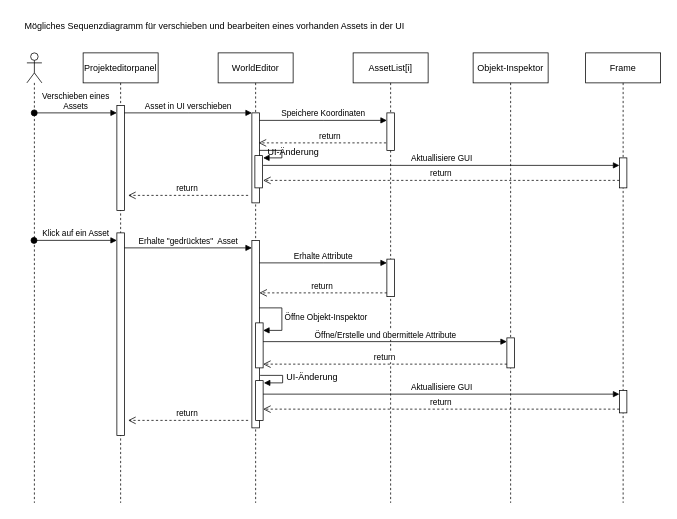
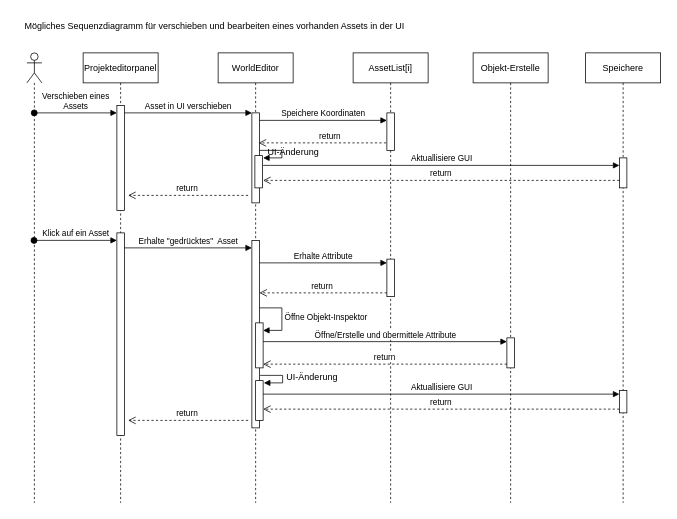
  <mxCell id="0" />
  <mxCell id="1" parent="0" />
  <mxCell id="2" value="Projekteditorpanel" style="shape=umlLifeline;perimeter=lifelinePerimeter;whiteSpace=wrap;html=1;container=0;dropTarget=0;collapsible=0;recursiveResize=0;outlineConnect=0;portConstraint=eastwest;newEdgeStyle={&quot;edgeStyle&quot;:&quot;elbowEdgeStyle&quot;,&quot;elbow&quot;:&quot;vertical&quot;,&quot;curved&quot;:0,&quot;rounded&quot;:0};" parent="1" vertex="1"><mxGeometry x="110" y="70" width="100" height="600" as="geometry" /></mxCell>
  <mxCell id="3" value="" style="html=1;points=[];perimeter=orthogonalPerimeter;outlineConnect=0;targetShapes=umlLifeline;portConstraint=eastwest;newEdgeStyle={&quot;edgeStyle&quot;:&quot;elbowEdgeStyle&quot;,&quot;elbow&quot;:&quot;vertical&quot;,&quot;curved&quot;:0,&quot;rounded&quot;:0};" parent="2" vertex="1"><mxGeometry x="45" y="70" width="10" height="140" as="geometry" /></mxCell>
  <mxCell id="4" value="" style="html=1;points=[];perimeter=orthogonalPerimeter;outlineConnect=0;targetShapes=umlLifeline;portConstraint=eastwest;newEdgeStyle={&quot;edgeStyle&quot;:&quot;elbowEdgeStyle&quot;,&quot;elbow&quot;:&quot;vertical&quot;,&quot;curved&quot;:0,&quot;rounded&quot;:0};" parent="2" vertex="1"><mxGeometry x="45" y="240" width="10" height="270" as="geometry" /></mxCell>
  <mxCell id="5" value="WorldEditor" style="shape=umlLifeline;perimeter=lifelinePerimeter;whiteSpace=wrap;html=1;container=0;dropTarget=0;collapsible=0;recursiveResize=0;outlineConnect=0;portConstraint=eastwest;newEdgeStyle={&quot;edgeStyle&quot;:&quot;elbowEdgeStyle&quot;,&quot;elbow&quot;:&quot;vertical&quot;,&quot;curved&quot;:0,&quot;rounded&quot;:0};" parent="1" vertex="1"><mxGeometry x="290" y="70" width="100" height="600" as="geometry" /></mxCell>
  <mxCell id="6" value="" style="html=1;points=[];perimeter=orthogonalPerimeter;outlineConnect=0;targetShapes=umlLifeline;portConstraint=eastwest;newEdgeStyle={&quot;edgeStyle&quot;:&quot;elbowEdgeStyle&quot;,&quot;elbow&quot;:&quot;vertical&quot;,&quot;curved&quot;:0,&quot;rounded&quot;:0};" parent="5" vertex="1"><mxGeometry x="45" y="80" width="10" height="120" as="geometry" /></mxCell>
  <mxCell id="7" value="" style="html=1;points=[[0,0,0,0,5],[0,1,0,0,-5],[1,0,0,0,5],[1,1,0,0,-5]];perimeter=orthogonalPerimeter;outlineConnect=0;targetShapes=umlLifeline;portConstraint=eastwest;newEdgeStyle={&quot;curved&quot;:0,&quot;rounded&quot;:0};" parent="5" vertex="1"><mxGeometry x="49" y="137" width="10" height="43" as="geometry" /></mxCell>
  <mxCell id="8" value="" style="html=1;align=left;spacingLeft=2;endArrow=block;rounded=0;edgeStyle=orthogonalEdgeStyle;curved=0;rounded=0;" parent="5" edge="1"><mxGeometry relative="1" as="geometry"><mxPoint x="55" y="129.99" as="sourcePoint" /><Array as="points"><mxPoint x="85" y="130" /><mxPoint x="85" y="140" /><mxPoint x="60" y="140" /></Array><mxPoint x="60" y="140" as="targetPoint" /></mxGeometry></mxCell>
  <mxCell id="9" value="" style="html=1;points=[];perimeter=orthogonalPerimeter;outlineConnect=0;targetShapes=umlLifeline;portConstraint=eastwest;newEdgeStyle={&quot;edgeStyle&quot;:&quot;elbowEdgeStyle&quot;,&quot;elbow&quot;:&quot;vertical&quot;,&quot;curved&quot;:0,&quot;rounded&quot;:0};" parent="5" vertex="1"><mxGeometry x="45" y="250" width="10" height="250" as="geometry" /></mxCell>
  <mxCell id="10" value="" style="html=1;points=[[0,0,0,0,5],[0,1,0,0,-5],[1,0,0,0,5],[1,1,0,0,-5]];perimeter=orthogonalPerimeter;outlineConnect=0;targetShapes=umlLifeline;portConstraint=eastwest;newEdgeStyle={&quot;curved&quot;:0,&quot;rounded&quot;:0};" parent="5" vertex="1"><mxGeometry x="50" y="360" width="10" height="60" as="geometry" /></mxCell>
  <mxCell id="11" value="Öffne Objekt-Inspektor" style="html=1;align=left;spacingLeft=2;endArrow=block;rounded=0;edgeStyle=orthogonalEdgeStyle;curved=0;rounded=0;" parent="5" target="10" edge="1"><mxGeometry relative="1" as="geometry"><mxPoint x="55" y="340" as="sourcePoint" /><Array as="points"><mxPoint x="85" y="370" /></Array></mxGeometry></mxCell>
  <mxCell id="12" value="" style="html=1;points=[[0,0,0,0,5],[0,1,0,0,-5],[1,0,0,0,5],[1,1,0,0,-5]];perimeter=orthogonalPerimeter;outlineConnect=0;targetShapes=umlLifeline;portConstraint=eastwest;newEdgeStyle={&quot;curved&quot;:0,&quot;rounded&quot;:0};" parent="5" vertex="1"><mxGeometry x="50" y="437.01" width="10" height="52.99" as="geometry" /></mxCell>
  <mxCell id="13" value="" style="html=1;align=left;spacingLeft=2;endArrow=block;rounded=0;edgeStyle=orthogonalEdgeStyle;curved=0;rounded=0;" parent="5" edge="1"><mxGeometry relative="1" as="geometry"><mxPoint x="56" y="430" as="sourcePoint" /><Array as="points"><mxPoint x="86" y="430.01" /><mxPoint x="86" y="440.01" /><mxPoint x="61" y="440.01" /></Array><mxPoint x="61" y="440.01" as="targetPoint" /></mxGeometry></mxCell>
  <mxCell id="14" value="Asset in UI verschieben" style="html=1;verticalAlign=bottom;endArrow=block;edgeStyle=elbowEdgeStyle;elbow=vertical;curved=0;rounded=0;" parent="1" source="3" target="6" edge="1"><mxGeometry relative="1" as="geometry"><mxPoint x="265" y="160" as="sourcePoint" /><Array as="points"><mxPoint x="250" y="150" /></Array></mxGeometry></mxCell>
  <mxCell id="15" value="return&amp;nbsp;" style="html=1;verticalAlign=bottom;endArrow=open;dashed=1;endSize=8;edgeStyle=elbowEdgeStyle;elbow=vertical;curved=0;rounded=0;" parent="1" edge="1"><mxGeometry relative="1" as="geometry"><mxPoint x="170" y="260" as="targetPoint" /><Array as="points"><mxPoint x="245" y="260" /></Array><mxPoint x="330" y="260" as="sourcePoint" /></mxGeometry></mxCell>
  <mxCell id="16" value="AssetList[i]" style="shape=umlLifeline;perimeter=lifelinePerimeter;whiteSpace=wrap;html=1;container=0;dropTarget=0;collapsible=0;recursiveResize=0;outlineConnect=0;portConstraint=eastwest;newEdgeStyle={&quot;edgeStyle&quot;:&quot;elbowEdgeStyle&quot;,&quot;elbow&quot;:&quot;vertical&quot;,&quot;curved&quot;:0,&quot;rounded&quot;:0};" parent="1" vertex="1"><mxGeometry x="470" y="70" width="100" height="600" as="geometry" /></mxCell>
  <mxCell id="17" value="" style="html=1;points=[];perimeter=orthogonalPerimeter;outlineConnect=0;targetShapes=umlLifeline;portConstraint=eastwest;newEdgeStyle={&quot;edgeStyle&quot;:&quot;elbowEdgeStyle&quot;,&quot;elbow&quot;:&quot;vertical&quot;,&quot;curved&quot;:0,&quot;rounded&quot;:0};" parent="16" vertex="1"><mxGeometry x="45" y="80" width="10" height="50" as="geometry" /></mxCell>
  <mxCell id="18" value="" style="html=1;points=[];perimeter=orthogonalPerimeter;outlineConnect=0;targetShapes=umlLifeline;portConstraint=eastwest;newEdgeStyle={&quot;edgeStyle&quot;:&quot;elbowEdgeStyle&quot;,&quot;elbow&quot;:&quot;vertical&quot;,&quot;curved&quot;:0,&quot;rounded&quot;:0};" parent="16" vertex="1"><mxGeometry x="45" y="275" width="10" height="50" as="geometry" /></mxCell>
  <mxCell id="19" value="Speichere Koordinaten" style="html=1;verticalAlign=bottom;endArrow=block;edgeStyle=elbowEdgeStyle;elbow=vertical;curved=0;rounded=0;" parent="1" edge="1"><mxGeometry relative="1" as="geometry"><mxPoint x="345" y="160" as="sourcePoint" /><Array as="points"><mxPoint x="430" y="160" /></Array><mxPoint x="515" y="160" as="targetPoint" /></mxGeometry></mxCell>
  <mxCell id="20" value="return" style="html=1;verticalAlign=bottom;endArrow=open;dashed=1;endSize=8;edgeStyle=elbowEdgeStyle;elbow=vertical;curved=0;rounded=0;" parent="1" edge="1"><mxGeometry x="-0.118" relative="1" as="geometry"><mxPoint x="344" y="190" as="targetPoint" /><Array as="points"><mxPoint x="439" y="190" /></Array><mxPoint x="514" y="190" as="sourcePoint" /><mxPoint as="offset" /></mxGeometry></mxCell>
  <mxCell id="21" value="Mögliches Sequenzdiagramm für verschieben und bearbeiten eines vorhanden Assets in der UI" style="text;html=1;align=center;verticalAlign=middle;resizable=0;points=[];autosize=1;strokeColor=none;fillColor=none;" parent="1" vertex="1"><mxGeometry x="20" y="20" width="530" height="30" as="geometry" /></mxCell>
  <mxCell id="22" value="Klick auf ein Asset" style="html=1;verticalAlign=bottom;startArrow=oval;endArrow=block;startSize=8;edgeStyle=elbowEdgeStyle;elbow=vertical;curved=0;rounded=0;" parent="1" source="27" edge="1"><mxGeometry x="-0.001" relative="1" as="geometry"><mxPoint x="90" y="320.1" as="sourcePoint" /><mxPoint x="155" y="320.1" as="targetPoint" /><mxPoint as="offset" /></mxGeometry></mxCell>
  <mxCell id="23" value="Erhalte &quot;gedrücktes&quot;&amp;nbsp; Asset" style="html=1;verticalAlign=bottom;endArrow=block;edgeStyle=elbowEdgeStyle;elbow=vertical;curved=0;rounded=0;" parent="1" edge="1"><mxGeometry relative="1" as="geometry"><mxPoint x="165" y="330" as="sourcePoint" /><Array as="points"><mxPoint x="250" y="330" /></Array><mxPoint x="335" y="330" as="targetPoint" /><mxPoint as="offset" /></mxGeometry></mxCell>
  <mxCell id="24" value="return&amp;nbsp;" style="html=1;verticalAlign=bottom;endArrow=open;dashed=1;endSize=8;edgeStyle=elbowEdgeStyle;elbow=vertical;curved=0;rounded=0;" parent="1" edge="1"><mxGeometry relative="1" as="geometry"><mxPoint x="170" y="560" as="targetPoint" /><Array as="points"><mxPoint x="245" y="560" /></Array><mxPoint x="330" y="560" as="sourcePoint" /></mxGeometry></mxCell>
  <mxCell id="25" value="Erhalte Attribute" style="html=1;verticalAlign=bottom;endArrow=block;edgeStyle=elbowEdgeStyle;elbow=vertical;curved=0;rounded=0;" parent="1" source="9" target="18" edge="1"><mxGeometry relative="1" as="geometry"><mxPoint x="360" y="350" as="sourcePoint" /><Array as="points"><mxPoint x="430" y="350" /></Array><mxPoint x="515" y="355" as="targetPoint" /></mxGeometry></mxCell>
  <mxCell id="26" value="return&amp;nbsp;" style="html=1;verticalAlign=bottom;endArrow=open;dashed=1;endSize=8;edgeStyle=elbowEdgeStyle;elbow=vertical;curved=0;rounded=0;" parent="1" source="18" target="9" edge="1"><mxGeometry relative="1" as="geometry"><mxPoint x="370" y="390" as="targetPoint" /><Array as="points"><mxPoint x="435" y="390" /></Array><mxPoint x="500" y="390" as="sourcePoint" /></mxGeometry></mxCell>
  <mxCell id="27" value="" style="shape=umlLifeline;perimeter=lifelinePerimeter;whiteSpace=wrap;html=1;container=1;dropTarget=0;collapsible=0;recursiveResize=0;outlineConnect=0;portConstraint=eastwest;newEdgeStyle={&quot;curved&quot;:0,&quot;rounded&quot;:0};participant=umlActor;" parent="1" vertex="1"><mxGeometry x="35" y="70" width="20" height="600" as="geometry" /></mxCell>
  <mxCell id="28" value="Verschieben eines &lt;br&gt;Assets" style="html=1;verticalAlign=bottom;startArrow=oval;endArrow=block;startSize=8;edgeStyle=elbowEdgeStyle;elbow=vertical;curved=0;rounded=0;" parent="1" edge="1"><mxGeometry x="0.002" relative="1" as="geometry"><mxPoint x="44.81" y="150.004" as="sourcePoint" /><mxPoint x="155" y="150.004" as="targetPoint" /><mxPoint as="offset" /></mxGeometry></mxCell>
- <mxCell id="29" value="Objekt-Inspektor" style="shape=umlLifeline;perimeter=lifelinePerimeter;whiteSpace=wrap;html=1;container=1;dropTarget=0;collapsible=0;recursiveResize=0;outlineConnect=0;portConstraint=eastwest;newEdgeStyle={&quot;curved&quot;:0,&quot;rounded&quot;:0};" parent="1" vertex="1"><mxGeometry x="630" y="70" width="100" height="600" as="geometry" /></mxCell>
+ <mxCell id="29" value="Objekt-Erstelle" style="shape=umlLifeline;perimeter=lifelinePerimeter;whiteSpace=wrap;html=1;container=1;dropTarget=0;collapsible=0;recursiveResize=0;outlineConnect=0;portConstraint=eastwest;newEdgeStyle={&quot;curved&quot;:0,&quot;rounded&quot;:0};" parent="1" vertex="1"><mxGeometry x="630" y="70" width="100" height="600" as="geometry" /></mxCell>
  <mxCell id="30" value="" style="html=1;points=[[0,0,0,0,5],[0,1,0,0,-5],[1,0,0,0,5],[1,1,0,0,-5]];perimeter=orthogonalPerimeter;outlineConnect=0;targetShapes=umlLifeline;portConstraint=eastwest;newEdgeStyle={&quot;curved&quot;:0,&quot;rounded&quot;:0};" parent="29" vertex="1"><mxGeometry x="45" y="380" width="10" height="40" as="geometry" /></mxCell>
  <mxCell id="31" value="Öffne/Erstelle und übermittele Attribute" style="html=1;verticalAlign=bottom;endArrow=block;curved=0;rounded=0;entryX=0;entryY=0;entryDx=0;entryDy=5;" parent="1" source="10" target="30" edge="1"><mxGeometry relative="1" as="geometry"><mxPoint x="605" y="455" as="sourcePoint" /></mxGeometry></mxCell>
  <mxCell id="32" value="return" style="html=1;verticalAlign=bottom;endArrow=open;dashed=1;endSize=8;curved=0;rounded=0;exitX=0;exitY=1;exitDx=0;exitDy=-5;entryX=1;entryY=1;entryDx=0;entryDy=-5;entryPerimeter=0;" parent="1" source="30" target="10" edge="1"><mxGeometry relative="1" as="geometry"><mxPoint x="605" y="525" as="targetPoint" /></mxGeometry></mxCell>
- <mxCell id="33" value="Frame" style="shape=umlLifeline;perimeter=lifelinePerimeter;whiteSpace=wrap;html=1;container=1;dropTarget=0;collapsible=0;recursiveResize=0;outlineConnect=0;portConstraint=eastwest;newEdgeStyle={&quot;curved&quot;:0,&quot;rounded&quot;:0};" vertex="1" parent="1"><mxGeometry x="780" y="70" width="100" height="600" as="geometry" /></mxCell>
+ <mxCell id="33" value="Speichere" style="shape=umlLifeline;perimeter=lifelinePerimeter;whiteSpace=wrap;html=1;container=1;dropTarget=0;collapsible=0;recursiveResize=0;outlineConnect=0;portConstraint=eastwest;newEdgeStyle={&quot;curved&quot;:0,&quot;rounded&quot;:0};" vertex="1" parent="1"><mxGeometry x="780" y="70" width="100" height="600" as="geometry" /></mxCell>
  <mxCell id="34" value="" style="html=1;points=[[0,0,0,0,5],[0,1,0,0,-5],[1,0,0,0,5],[1,1,0,0,-5]];perimeter=orthogonalPerimeter;outlineConnect=0;targetShapes=umlLifeline;portConstraint=eastwest;newEdgeStyle={&quot;curved&quot;:0,&quot;rounded&quot;:0};" vertex="1" parent="33"><mxGeometry x="45" y="140" width="10" height="40" as="geometry" /></mxCell>
  <mxCell id="35" value="" style="html=1;points=[[0,0,0,0,5],[0,1,0,0,-5],[1,0,0,0,5],[1,1,0,0,-5]];perimeter=orthogonalPerimeter;outlineConnect=0;targetShapes=umlLifeline;portConstraint=eastwest;newEdgeStyle={&quot;curved&quot;:0,&quot;rounded&quot;:0};" vertex="1" parent="33"><mxGeometry x="45" y="450" width="10" height="30" as="geometry" /></mxCell>
  <mxCell id="36" value="return" style="html=1;verticalAlign=bottom;endArrow=open;dashed=1;endSize=8;curved=0;rounded=0;exitX=0;exitY=1;exitDx=0;exitDy=-5;" edge="1" parent="1"><mxGeometry relative="1" as="geometry"><mxPoint x="350" y="240" as="targetPoint" /><mxPoint x="825" y="240" as="sourcePoint" /></mxGeometry></mxCell>
  <mxCell id="37" value="Aktuallisiere GUI" style="html=1;verticalAlign=bottom;endArrow=block;curved=0;rounded=0;" edge="1" target="34" parent="1"><mxGeometry relative="1" as="geometry"><mxPoint x="350" y="220" as="sourcePoint" /><mxPoint x="820" y="220" as="targetPoint" /></mxGeometry></mxCell>
  <mxCell id="38" value="Aktuallisiere GUI" style="html=1;verticalAlign=bottom;endArrow=block;curved=0;rounded=0;entryX=0;entryY=0;entryDx=0;entryDy=5;" edge="1" target="35" parent="1" source="12"><mxGeometry relative="1" as="geometry"><mxPoint x="755" y="525" as="sourcePoint" /></mxGeometry></mxCell>
  <mxCell id="39" value="return" style="html=1;verticalAlign=bottom;endArrow=open;dashed=1;endSize=8;curved=0;rounded=0;exitX=0;exitY=1;exitDx=0;exitDy=-5;" edge="1" source="35" parent="1" target="12"><mxGeometry relative="1" as="geometry"><mxPoint x="755" y="595" as="targetPoint" /></mxGeometry></mxCell>
  <mxCell id="40" value="UI-Änderung" style="text;html=1;align=center;verticalAlign=middle;resizable=0;points=[];autosize=1;strokeColor=none;fillColor=none;" vertex="1" parent="1"><mxGeometry x="370" y="488" width="90" height="30" as="geometry" /></mxCell>
  <mxCell id="41" value="UI-Änderung" style="text;html=1;align=center;verticalAlign=middle;resizable=0;points=[];autosize=1;strokeColor=none;fillColor=none;" vertex="1" parent="1"><mxGeometry x="345" y="188" width="90" height="30" as="geometry" /></mxCell>
